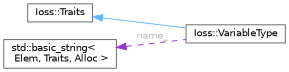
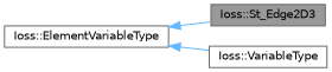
  digraph {
    rankdir=LR
    node [color=gray40 fillcolor=white fontname=Helvetica fontsize=10 shape=box style=filled]
    edge [color=steelblue1 dir=back fontname=Helvetica fontsize=10 labelfontname=Helvetica labelfontsize=10 style=solid]
-   n2 [height=0.2 label="Ioss::Traits" width=0.4]
+   n1 [fillcolor=grey60 fontcolor=black height=0.2 label="Ioss::St_Edge2D3" width=0.4]
+   n2 [height=0.2 label="Ioss::ElementVariableType" width=0.4]
    n3 [height=0.2 label="Ioss::VariableType" width=0.4]
-   n4 [height=0.2 label="std::basic_string\<\l Elem, Traits, Alloc \>" width=0.4]
+   n2 -> n1
    n2 -> n3
-   n4 -> n3 [color=darkorchid3 fontcolor=grey label=" name_" style=dashed]
  }
